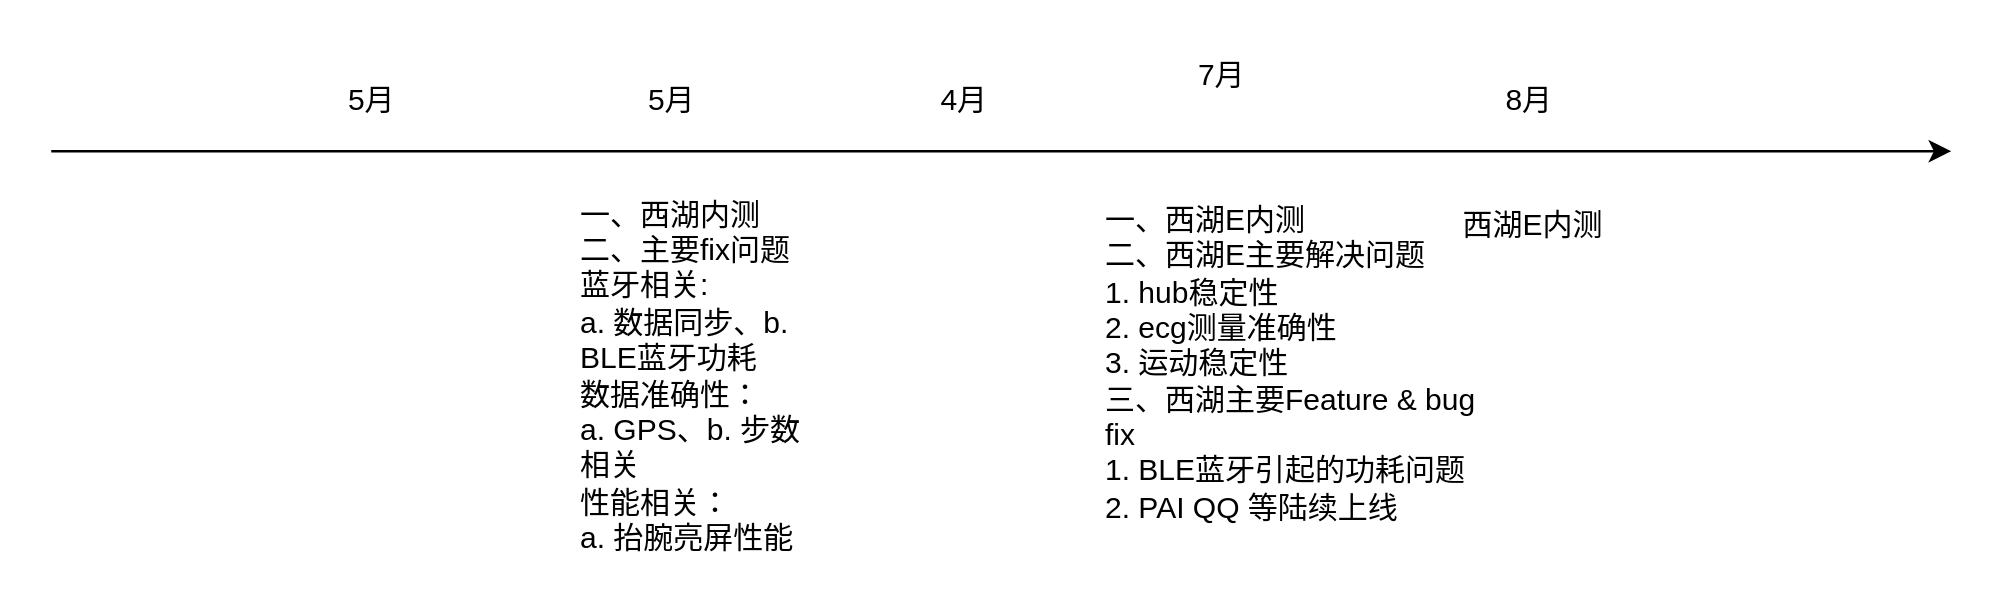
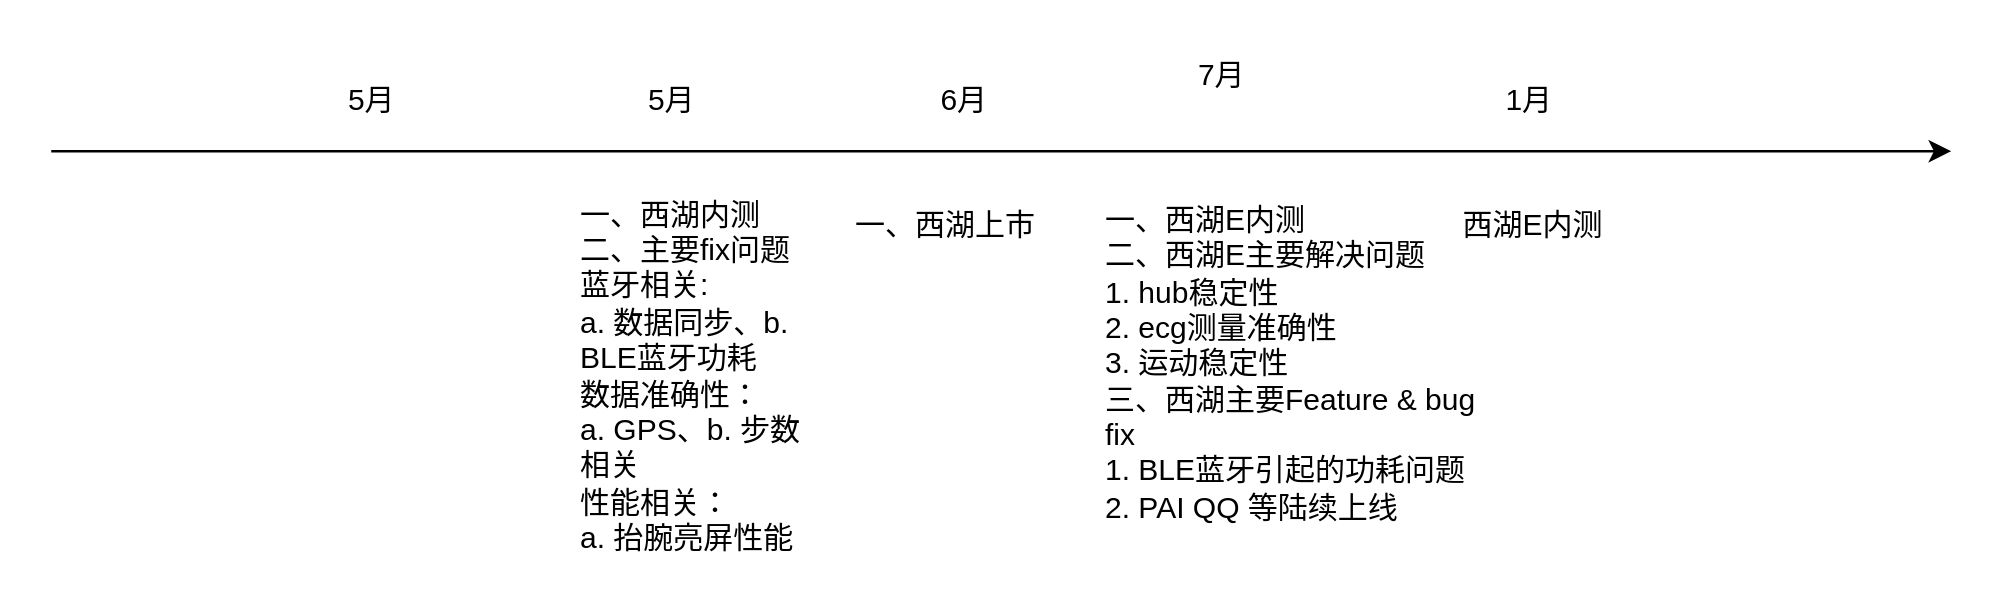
  <mxCell id="0" />
  <mxCell id="1" parent="0" />
  <mxCell id="2" value="" style="endArrow=classic;html=1;" edge="1" parent="1"><mxGeometry width="50" height="50" relative="1" as="geometry"><mxPoint x="20" y="60" as="sourcePoint" /><mxPoint x="780" y="60" as="targetPoint" /></mxGeometry></mxCell>
- <mxCell id="3" value="4月" style="text;html=1;strokeColor=none;fillColor=none;align=center;verticalAlign=middle;whiteSpace=wrap;rounded=0;" vertex="1" parent="1"><mxGeometry x="357" y="30" width="57" height="20" as="geometry" /></mxCell>
+ <mxCell id="3" value="6月" style="text;html=1;strokeColor=none;fillColor=none;align=center;verticalAlign=middle;whiteSpace=wrap;rounded=0;" vertex="1" parent="1"><mxGeometry x="357" y="30" width="57" height="20" as="geometry" /></mxCell>
  <mxCell id="4" value="7月" style="text;html=1;strokeColor=none;fillColor=none;align=center;verticalAlign=middle;whiteSpace=wrap;rounded=0;" vertex="1" parent="1"><mxGeometry x="460" y="20" width="57" height="20" as="geometry" /></mxCell>
- <mxCell id="5" value="8月" style="text;html=1;strokeColor=none;fillColor=none;align=center;verticalAlign=middle;whiteSpace=wrap;rounded=0;" vertex="1" parent="1"><mxGeometry x="583" y="30" width="57" height="20" as="geometry" /></mxCell>
+ <mxCell id="5" value="1月" style="text;html=1;strokeColor=none;fillColor=none;align=center;verticalAlign=middle;whiteSpace=wrap;rounded=0;" vertex="1" parent="1"><mxGeometry x="583" y="30" width="57" height="20" as="geometry" /></mxCell>
  <mxCell id="6" value="一、西湖E内测&lt;br&gt;二、西湖E主要解决问题&lt;br&gt;1. hub稳定性&lt;br&gt;2. ecg测量准确性&lt;br&gt;3. 运动稳定性&lt;br&gt;三、西湖主要Feature &amp;amp; bug fix&lt;br&gt;1. BLE蓝牙引起的功耗问题&lt;br&gt;2. PAI QQ 等陆续上线" style="text;html=1;strokeColor=none;fillColor=none;align=left;verticalAlign=middle;whiteSpace=wrap;rounded=0;" vertex="1" parent="1"><mxGeometry x="440" y="80" width="160" height="130" as="geometry" /></mxCell>
  <mxCell id="7" value="西湖E内测" style="text;html=1;strokeColor=none;fillColor=none;align=center;verticalAlign=middle;whiteSpace=wrap;rounded=0;" vertex="1" parent="1"><mxGeometry x="583" y="80" width="60" height="20" as="geometry" /></mxCell>
+ <mxCell id="8" value="一、西湖上市" style="text;html=1;strokeColor=none;fillColor=none;align=left;verticalAlign=middle;whiteSpace=wrap;rounded=0;" vertex="1" parent="1"><mxGeometry x="340" y="80" width="90" height="20" as="geometry" /></mxCell>
  <mxCell id="9" value="5月" style="text;html=1;strokeColor=none;fillColor=none;align=center;verticalAlign=middle;whiteSpace=wrap;rounded=0;" vertex="1" parent="1"><mxGeometry x="240" y="30" width="57" height="20" as="geometry" /></mxCell>
  <mxCell id="10" value="一、西湖内测&lt;br&gt;二、主要fix问题&lt;br&gt;&lt;div&gt;蓝牙相关:&lt;/div&gt;&lt;div&gt;a. 数据同步、&lt;span&gt;b. BLE蓝牙功耗&lt;/span&gt;&lt;/div&gt;&lt;div&gt;数据准确性：&lt;/div&gt;&lt;div&gt;a. GPS、&lt;span&gt;b. 步数相关&lt;/span&gt;&lt;/div&gt;&lt;div&gt;性能相关：&lt;/div&gt;&lt;div&gt;a. 抬腕亮屏性能&lt;/div&gt;" style="text;html=1;strokeColor=none;fillColor=none;align=left;verticalAlign=middle;whiteSpace=wrap;rounded=0;" vertex="1" parent="1"><mxGeometry x="230" y="80" width="100" height="140" as="geometry" /></mxCell>
  <mxCell id="11" value="5月" style="text;html=1;strokeColor=none;fillColor=none;align=center;verticalAlign=middle;whiteSpace=wrap;rounded=0;" vertex="1" parent="1"><mxGeometry x="120" y="30" width="57" height="20" as="geometry" /></mxCell>
